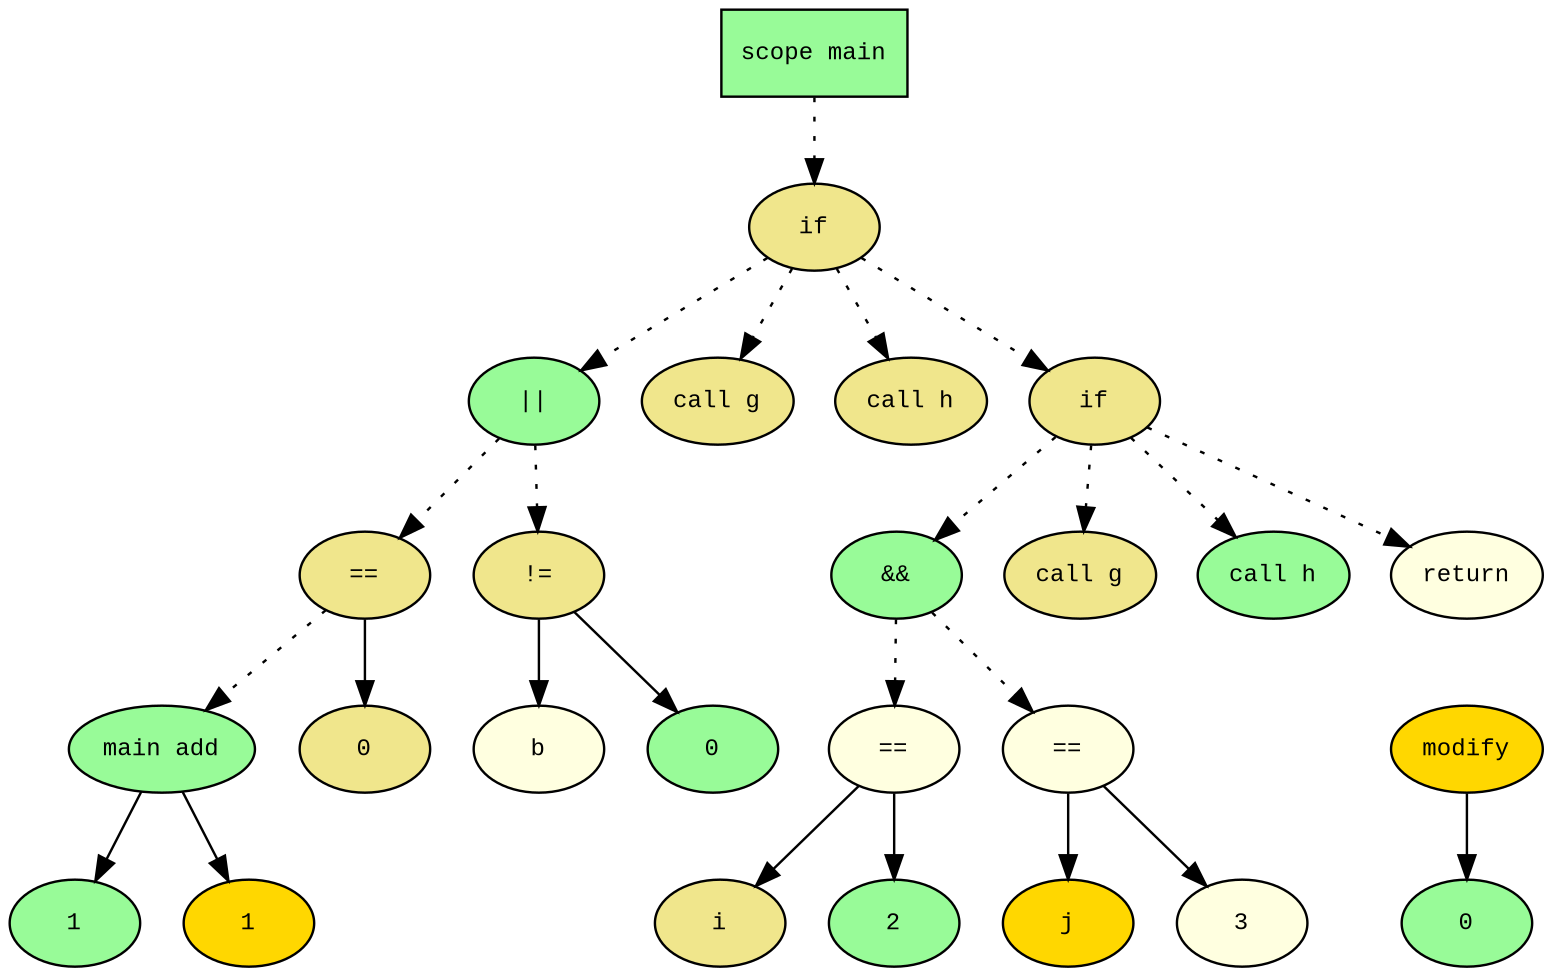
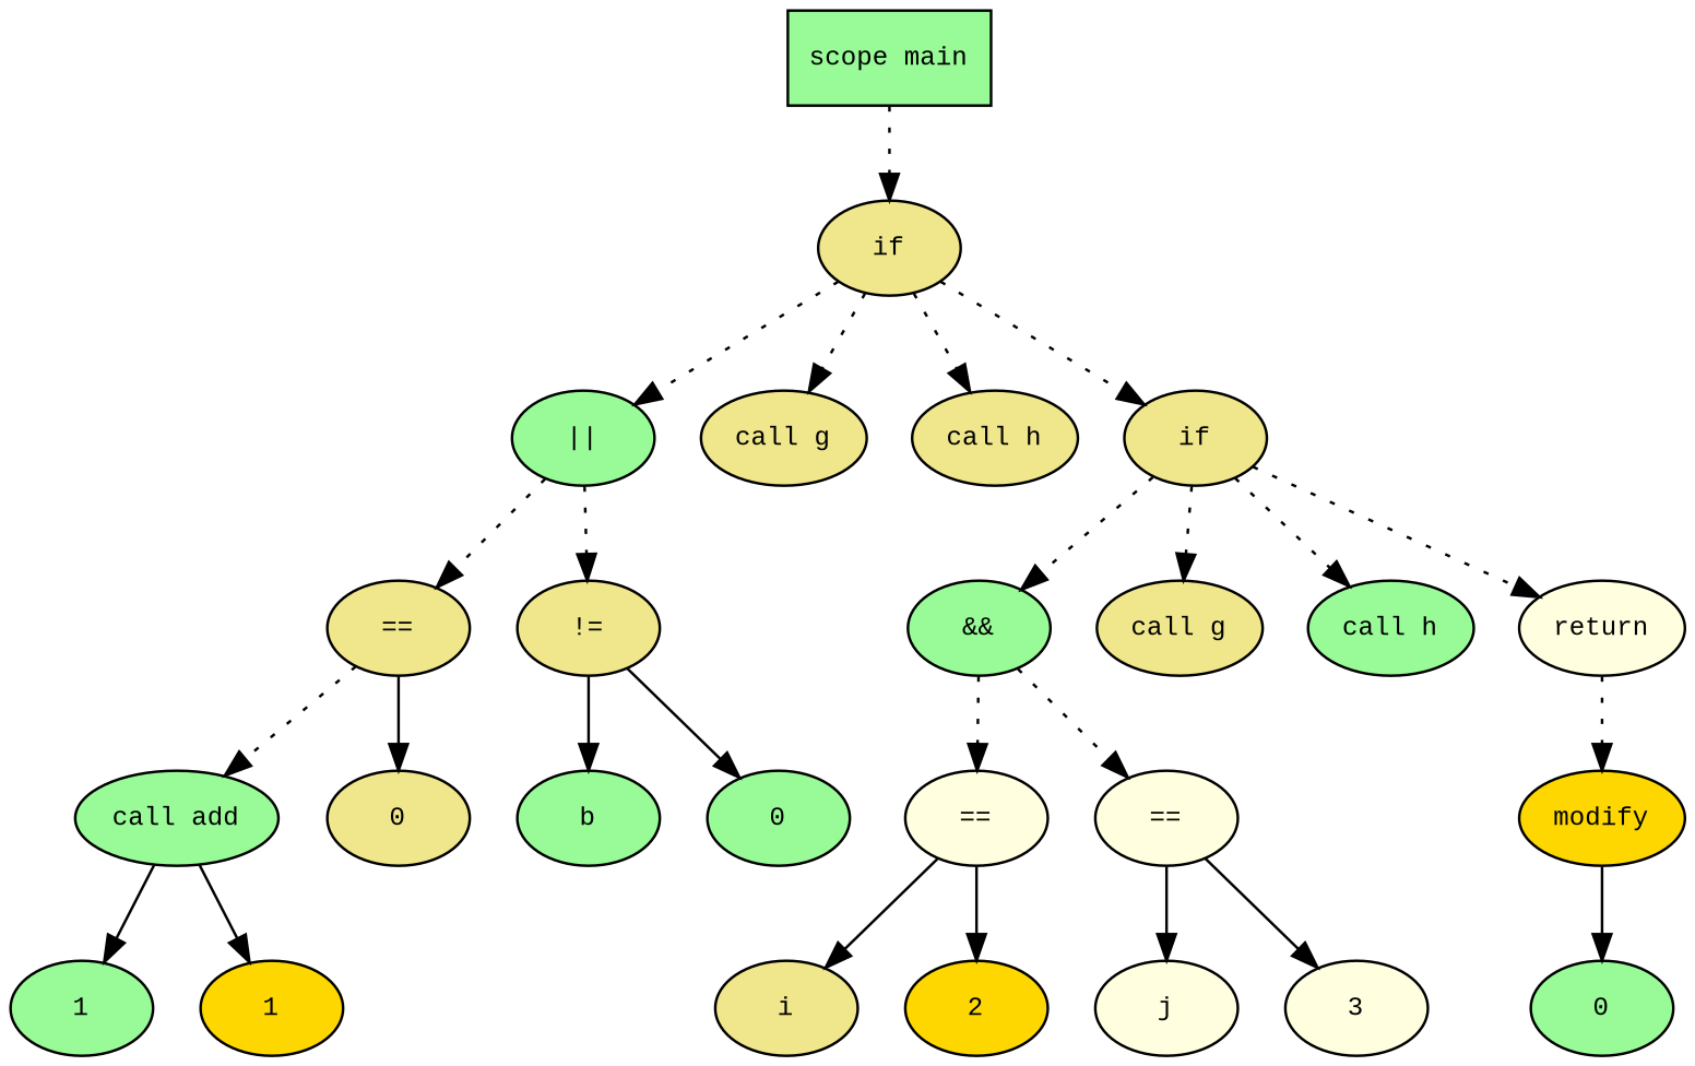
  digraph {
    fontname="Times New Roman"
    fontsize=10
    node [fillcolor=khaki fontname="Courier New" fontsize=10 shape=ellipse style=filled]
    edge [fontname="Times New Roman" fontsize=10 style=dotted]
    n1 [fillcolor=palegreen label="scope main" shape=box]
    n2 [label=if]
    n3 [fillcolor=palegreen label="||"]
    n4 [label="call g"]
    n5 [label="call h"]
    n6 [label=if]
    n7 [label="=="]
    n8 [label="!="]
    n9 [fillcolor=palegreen label="&&"]
    n10 [label="call g"]
    n11 [fillcolor=palegreen label="call h"]
    n12 [fillcolor=lightyellow label=return]
-   n13 [fillcolor=palegreen label="main add"]
+   n13 [fillcolor=palegreen label="call add"]
    n14 [label=0]
-   n15 [fillcolor=lightyellow label=b]
+   n15 [fillcolor=palegreen label=b]
    n16 [fillcolor=palegreen label=0]
    n17 [fillcolor=palegreen label=1]
    n18 [fillcolor=gold label=1]
    n19 [fillcolor=lightyellow label="=="]
    n20 [fillcolor=lightyellow label="=="]
    n21 [fillcolor=gold label=modify]
    n22 [label=i]
-   n23 [fillcolor=palegreen label=2]
-   n24 [fillcolor=gold label=j]
+   n23 [fillcolor=gold label=2]
+   n24 [fillcolor=lightyellow label=j]
    n25 [fillcolor=lightyellow label=3]
    n26 [fillcolor=palegreen label=0]
    n1 -> n2
    n2 -> n3
    n2 -> n4
    n2 -> n5
    n2 -> n6
    n3 -> n7
    n3 -> n8
    n6 -> n9
    n6 -> n10
    n6 -> n11
    n6 -> n12
    n7 -> n13
    n7 -> n14 [style=""]
    n8 -> n15 [style=""]
    n8 -> n16 [style=""]
    n9 -> n19
    n9 -> n20
+   n12 -> n21
    n13 -> n17 [style=""]
    n13 -> n18 [style=""]
    n19 -> n22 [style=""]
    n19 -> n23 [style=""]
    n20 -> n24 [style=""]
    n20 -> n25 [style=""]
    n21 -> n26 [style=""]
  }
